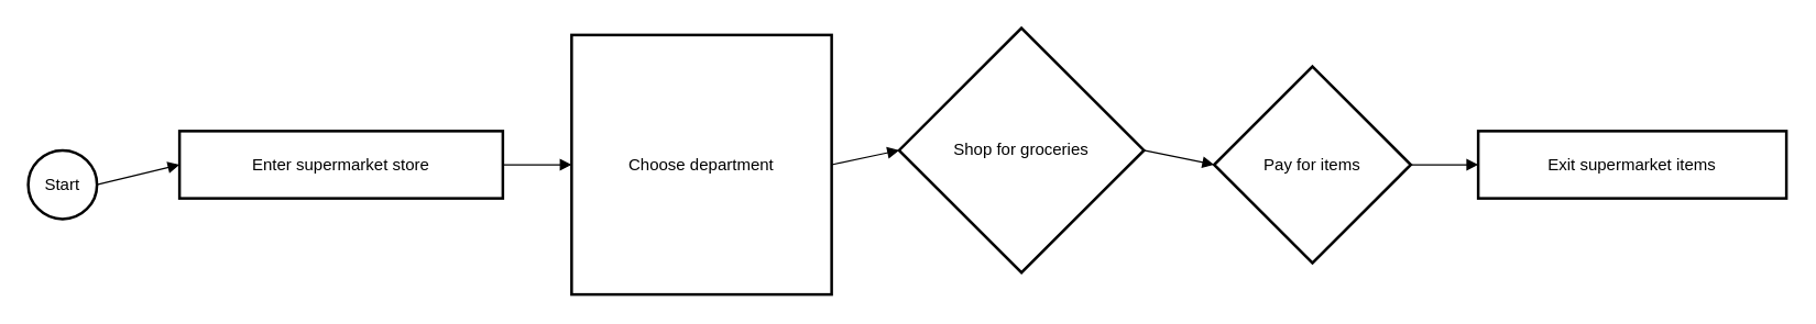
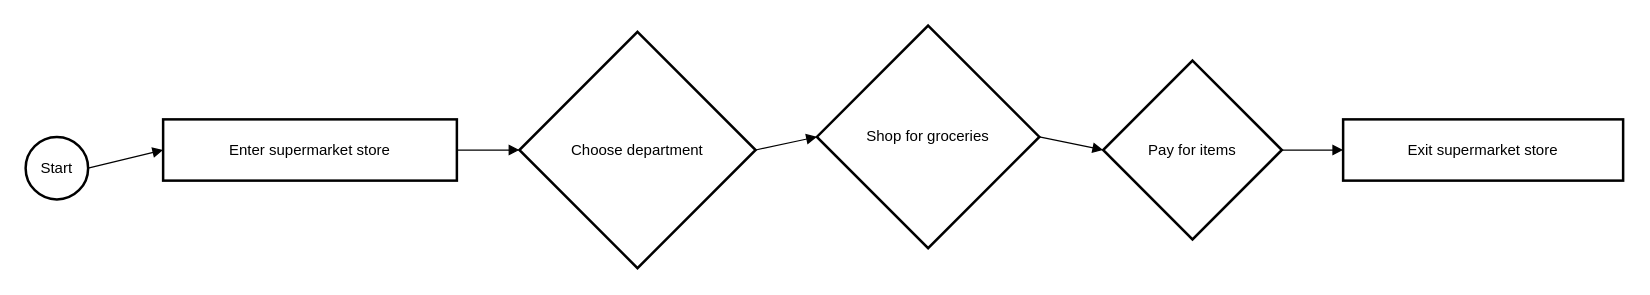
  <mxCell id="0" />
  <mxCell id="1" parent="0" />
  <mxCell id="2" value="Start" style="ellipse;aspect=fixed;strokeWidth=2;whiteSpace=wrap;" vertex="1" parent="1"><mxGeometry x="20" y="109" width="50" height="50" as="geometry" /></mxCell>
  <mxCell id="3" value="Enter supermarket store" style="whiteSpace=wrap;strokeWidth=2;" vertex="1" parent="1"><mxGeometry x="130" y="95" width="235" height="49" as="geometry" /></mxCell>
- <mxCell id="4" value="Choose department" style="strokeWidth=2;whiteSpace=wrap;rounded=0;" vertex="1" parent="1"><mxGeometry x="415" y="25" width="189" height="189" as="geometry" /></mxCell>
+ <mxCell id="4" value="Choose department" style="rhombus;strokeWidth=2;whiteSpace=wrap;" vertex="1" parent="1"><mxGeometry x="415" y="25" width="189" height="189" as="geometry" /></mxCell>
  <mxCell id="5" value="Shop for groceries" style="rhombus;strokeWidth=2;whiteSpace=wrap;" vertex="1" parent="1"><mxGeometry x="653" y="20" width="178" height="178" as="geometry" /></mxCell>
  <mxCell id="6" value="Pay for items" style="rhombus;strokeWidth=2;whiteSpace=wrap;" vertex="1" parent="1"><mxGeometry x="882" y="48" width="143" height="143" as="geometry" /></mxCell>
- <mxCell id="7" value="Exit supermarket items" style="whiteSpace=wrap;strokeWidth=2;" vertex="1" parent="1"><mxGeometry x="1074" y="95" width="224" height="49" as="geometry" /></mxCell>
+ <mxCell id="7" value="Exit supermarket store" style="whiteSpace=wrap;strokeWidth=2;" vertex="1" parent="1"><mxGeometry x="1074" y="95" width="224" height="49" as="geometry" /></mxCell>
  <mxCell id="8" value="" style="curved=1;startArrow=none;endArrow=block;exitX=1;exitY=0.51;entryX=0;entryY=0.5;" edge="1" parent="1" source="2" target="3"><mxGeometry relative="1" as="geometry"><Array as="points" /></mxGeometry></mxCell>
  <mxCell id="9" value="" style="curved=1;startArrow=none;endArrow=block;exitX=1;exitY=0.5;entryX=0;entryY=0.5;" edge="1" parent="1" source="3" target="4"><mxGeometry relative="1" as="geometry"><Array as="points" /></mxGeometry></mxCell>
  <mxCell id="10" value="" style="curved=1;startArrow=none;endArrow=block;exitX=1;exitY=0.5;entryX=0;entryY=0.5;" edge="1" parent="1" source="4" target="5"><mxGeometry relative="1" as="geometry"><Array as="points" /></mxGeometry></mxCell>
  <mxCell id="11" value="" style="curved=1;startArrow=none;endArrow=block;exitX=1;exitY=0.5;entryX=0;entryY=0.5;" edge="1" parent="1" source="5" target="6"><mxGeometry relative="1" as="geometry"><Array as="points" /></mxGeometry></mxCell>
  <mxCell id="12" value="" style="curved=1;startArrow=none;endArrow=block;exitX=1;exitY=0.5;entryX=0;entryY=0.5;" edge="1" parent="1" source="6" target="7"><mxGeometry relative="1" as="geometry"><Array as="points" /></mxGeometry></mxCell>
